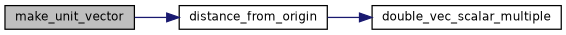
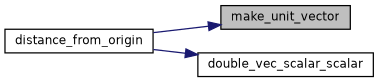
  digraph {
    rankdir=LR
    node [color=black fillcolor=white fontname=Helvetica fontsize=10 shape=record style=filled]
    edge [color=midnightblue fontname=Helvetica fontsize=10 labelfontname=Helvetica labelfontsize=10 style=solid]
    n1 [fillcolor=grey75 fontcolor=black height=0.2 label=make_unit_vector width=0.4]
    n2 [height=0.2 label=distance_from_origin width=0.4]
-   n3 [height=0.2 label=double_vec_scalar_multiple width=0.4]
-   n1 -> n2
+   n3 [height=0.2 label=double_vec_scalar_scalar width=0.4]
+   n2 -> n1
    n2 -> n3
  }
